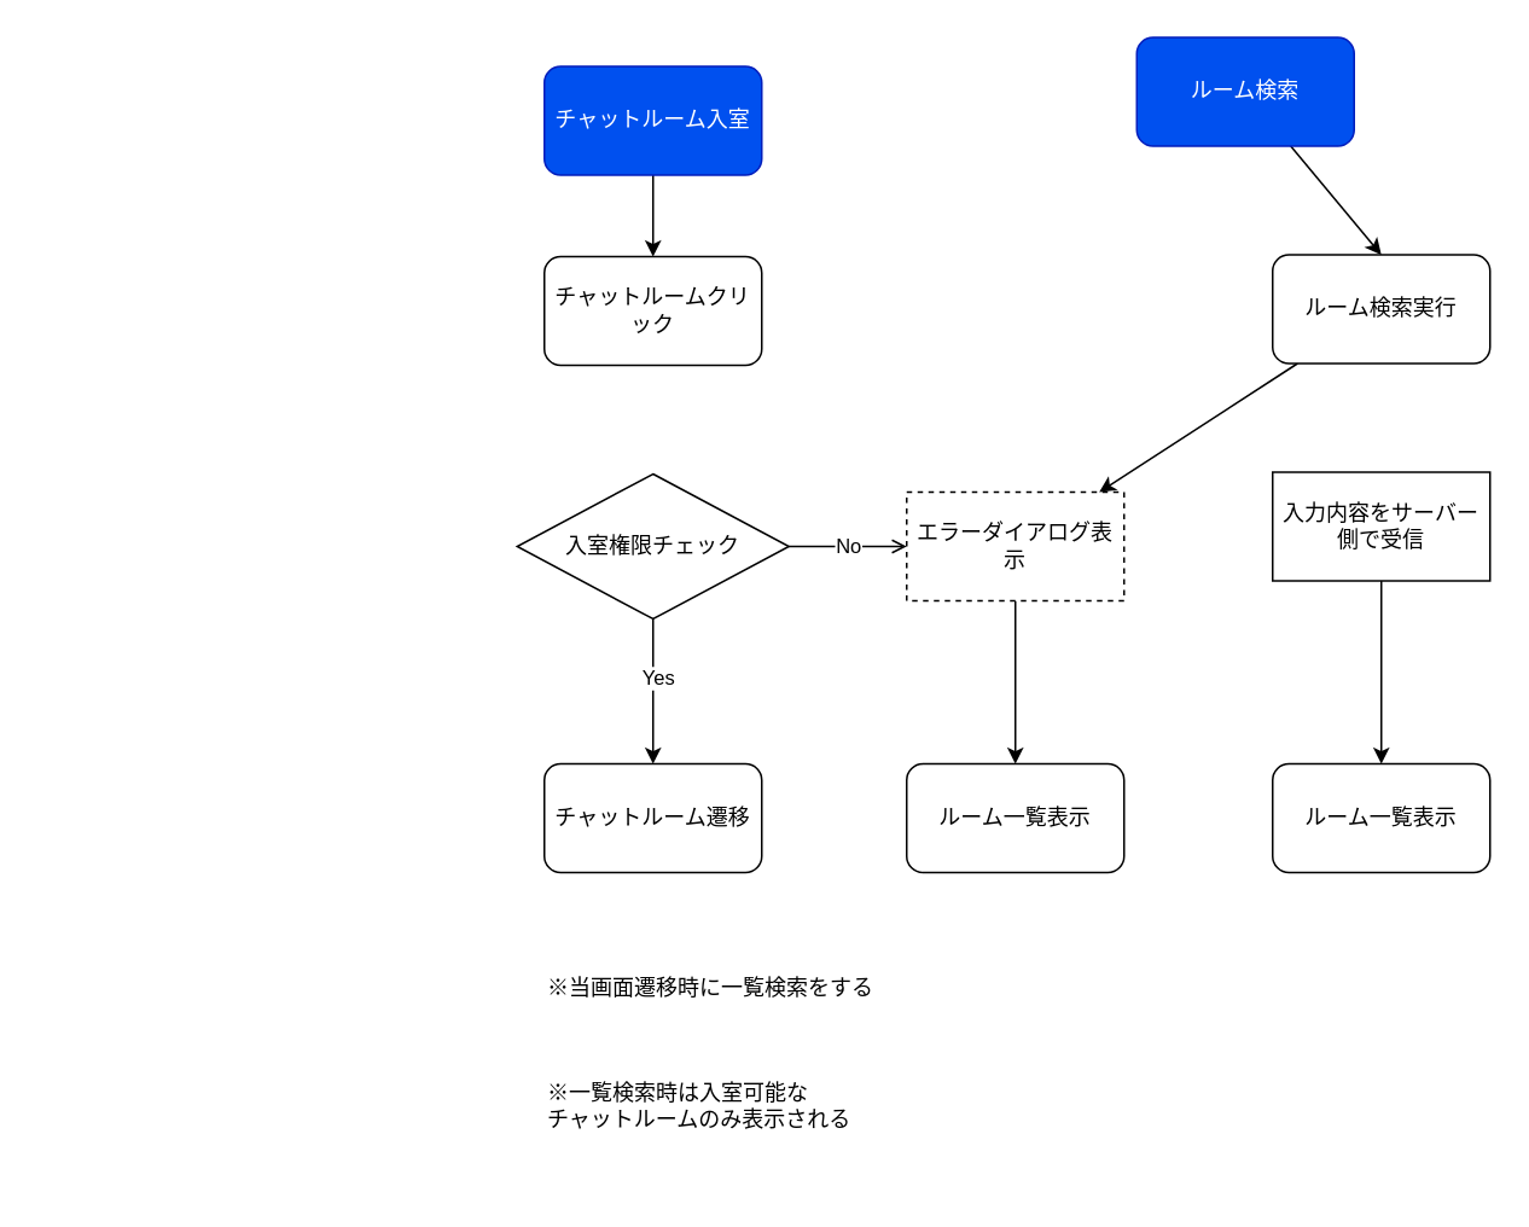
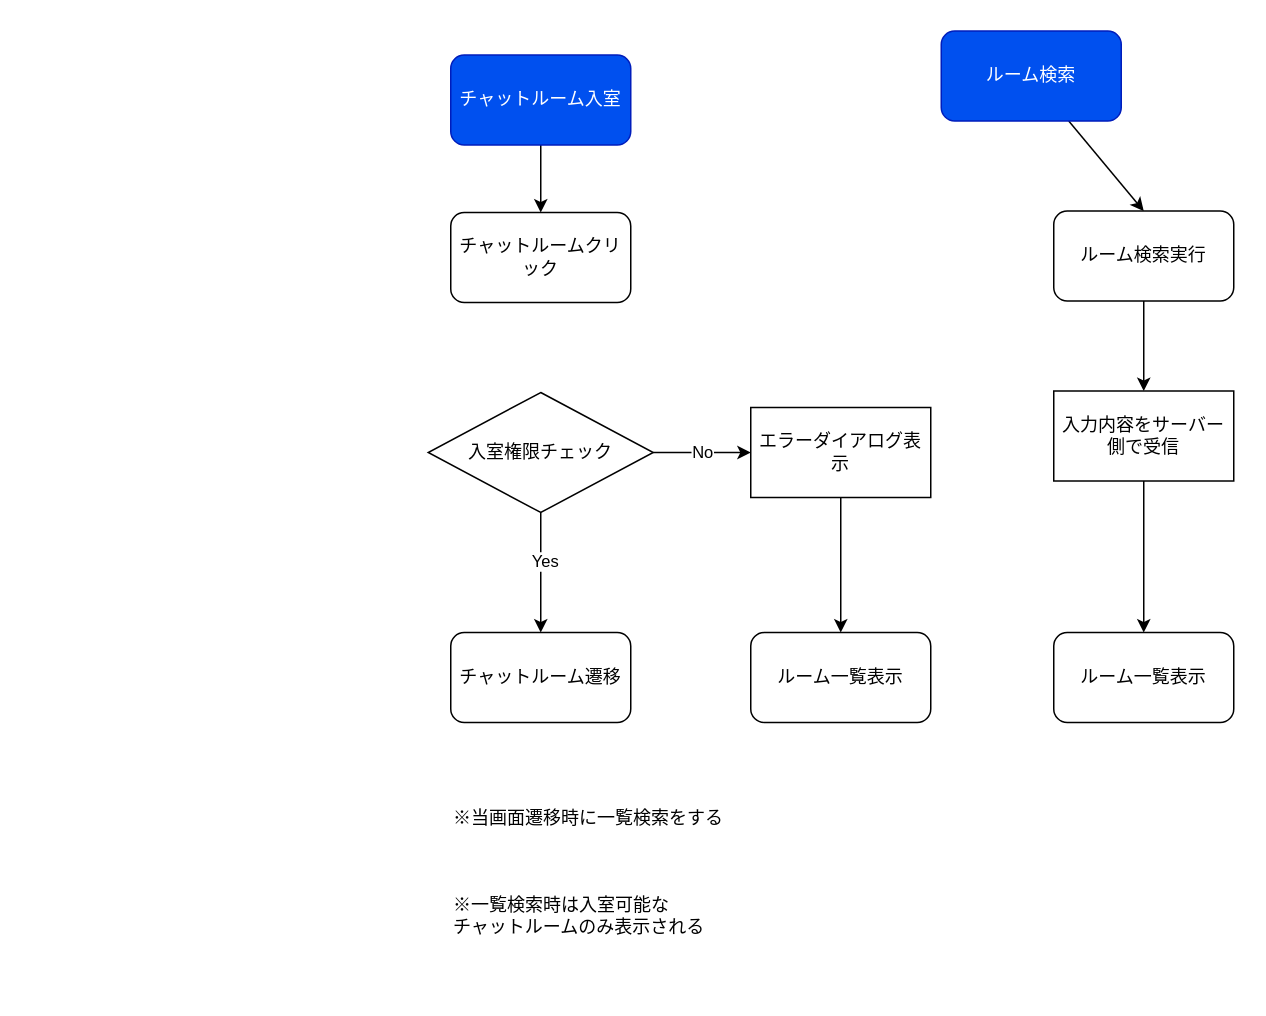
  <mxCell id="0" />
  <mxCell id="1" parent="0" />
  <mxCell id="2" style="edgeStyle=none;html=1;entryX=0.5;entryY=0;entryDx=0;entryDy=0;" parent="1" source="3" target="4" edge="1"><mxGeometry relative="1" as="geometry" /></mxCell>
  <mxCell id="3" value="チャットルーム入室" style="rounded=1;whiteSpace=wrap;html=1;fillColor=#0050ef;fontColor=#ffffff;strokeColor=#001DBC;" parent="1" vertex="1"><mxGeometry x="300" y="36" width="120" height="60" as="geometry" /></mxCell>
  <mxCell id="4" value="チャットルームクリック" style="rounded=1;whiteSpace=wrap;html=1;" parent="1" vertex="1"><mxGeometry x="300" y="141" width="120" height="60" as="geometry" /></mxCell>
- <mxCell id="5" value="No" style="edgeStyle=none;html=1;entryX=0;entryY=0.5;entryDx=0;entryDy=0;endArrow=open;" parent="1" source="8" target="10" edge="1"><mxGeometry relative="1" as="geometry"><mxPoint x="480" y="301" as="targetPoint" /><Array as="points" /></mxGeometry></mxCell>
+ <mxCell id="5" value="No" style="edgeStyle=none;html=1;entryX=0;entryY=0.5;entryDx=0;entryDy=0;" parent="1" source="8" target="10" edge="1"><mxGeometry relative="1" as="geometry"><mxPoint x="480" y="301" as="targetPoint" /><Array as="points" /></mxGeometry></mxCell>
  <mxCell id="6" style="edgeStyle=none;html=1;entryX=0.5;entryY=0;entryDx=0;entryDy=0;" parent="1" source="8" target="12" edge="1"><mxGeometry relative="1" as="geometry"><mxPoint x="360" y="421" as="targetPoint" /></mxGeometry></mxCell>
  <mxCell id="7" value="Yes" style="edgeLabel;html=1;align=center;verticalAlign=middle;resizable=0;points=[];" parent="6" vertex="1" connectable="0"><mxGeometry x="-0.2" y="2" relative="1" as="geometry"><mxPoint as="offset" /></mxGeometry></mxCell>
  <mxCell id="8" value="入室権限チェック" style="rhombus;whiteSpace=wrap;html=1;" parent="1" vertex="1"><mxGeometry x="285" y="261" width="150" height="80" as="geometry" /></mxCell>
  <mxCell id="9" style="edgeStyle=none;html=1;entryX=0.5;entryY=0;entryDx=0;entryDy=0;" parent="1" source="10" target="11" edge="1"><mxGeometry relative="1" as="geometry" /></mxCell>
- <mxCell id="10" value="エラーダイアログ表示" style="rounded=0;whiteSpace=wrap;html=1;dashed=1;" parent="1" vertex="1"><mxGeometry x="500" y="271" width="120" height="60" as="geometry" /></mxCell>
+ <mxCell id="10" value="エラーダイアログ表示" style="rounded=0;whiteSpace=wrap;html=1;" parent="1" vertex="1"><mxGeometry x="500" y="271" width="120" height="60" as="geometry" /></mxCell>
  <mxCell id="11" value="ルーム一覧表示" style="rounded=1;whiteSpace=wrap;html=1;" parent="1" vertex="1"><mxGeometry x="500" y="421" width="120" height="60" as="geometry" /></mxCell>
  <mxCell id="12" value="チャットルーム遷移" style="rounded=1;whiteSpace=wrap;html=1;" parent="1" vertex="1"><mxGeometry x="300" y="421" width="120" height="60" as="geometry" /></mxCell>
  <mxCell id="13" style="edgeStyle=none;html=1;entryX=0.5;entryY=0;entryDx=0;entryDy=0;" parent="1" source="14" target="16" edge="1"><mxGeometry relative="1" as="geometry" /></mxCell>
  <mxCell id="14" value="ルーム検索" style="rounded=1;whiteSpace=wrap;html=1;fillColor=#0050ef;fontColor=#ffffff;strokeColor=#001DBC;" parent="1" vertex="1"><mxGeometry x="627" y="20" width="120" height="60" as="geometry" /></mxCell>
- <mxCell id="15" style="edgeStyle=none;html=1;" parent="1" source="16" target="10" edge="1"><mxGeometry relative="1" as="geometry"><mxPoint x="762" y="260" as="targetPoint" /></mxGeometry></mxCell>
+ <mxCell id="15" style="edgeStyle=none;html=1;entryX=0.5;entryY=0;entryDx=0;entryDy=0;" parent="1" source="16" target="18" edge="1"><mxGeometry relative="1" as="geometry"><mxPoint x="762" y="260" as="targetPoint" /></mxGeometry></mxCell>
  <mxCell id="16" value="ルーム検索実行" style="rounded=1;whiteSpace=wrap;html=1;" parent="1" vertex="1"><mxGeometry x="702" y="140" width="120" height="60" as="geometry" /></mxCell>
  <mxCell id="17" style="edgeStyle=none;html=1;entryX=0.5;entryY=0;entryDx=0;entryDy=0;" parent="1" source="18" target="19" edge="1"><mxGeometry relative="1" as="geometry"><mxPoint x="762" y="370" as="targetPoint" /></mxGeometry></mxCell>
  <mxCell id="18" value="入力内容をサーバー側で受信" style="rounded=0;whiteSpace=wrap;html=1;" parent="1" vertex="1"><mxGeometry x="702" y="260" width="120" height="60" as="geometry" /></mxCell>
  <mxCell id="19" value="ルーム一覧表示" style="rounded=1;whiteSpace=wrap;html=1;" parent="1" vertex="1"><mxGeometry x="702" y="421" width="120" height="60" as="geometry" /></mxCell>
  <mxCell id="20" value="&lt;h1&gt;&lt;br&gt;&lt;/h1&gt;&lt;div&gt;&lt;br&gt;&lt;/div&gt;" style="text;html=1;strokeColor=none;fillColor=none;spacing=5;spacingTop=-20;whiteSpace=wrap;overflow=hidden;rounded=0;" vertex="1" parent="1"><mxGeometry x="20" y="380" width="190" height="120" as="geometry" /></mxCell>
  <mxCell id="21" value="※当画面遷移時に一覧検索をする" style="text;html=1;strokeColor=none;fillColor=none;align=left;verticalAlign=middle;whiteSpace=wrap;rounded=0;" vertex="1" parent="1"><mxGeometry x="300" y="500" width="200" height="90" as="geometry" /></mxCell>
  <mxCell id="22" value="※一覧検索時は入室可能な&lt;br&gt;チャットルームのみ表示される" style="text;html=1;strokeColor=none;fillColor=none;align=left;verticalAlign=middle;whiteSpace=wrap;rounded=0;" vertex="1" parent="1"><mxGeometry x="300" y="564.5" width="200" height="90" as="geometry" /></mxCell>
